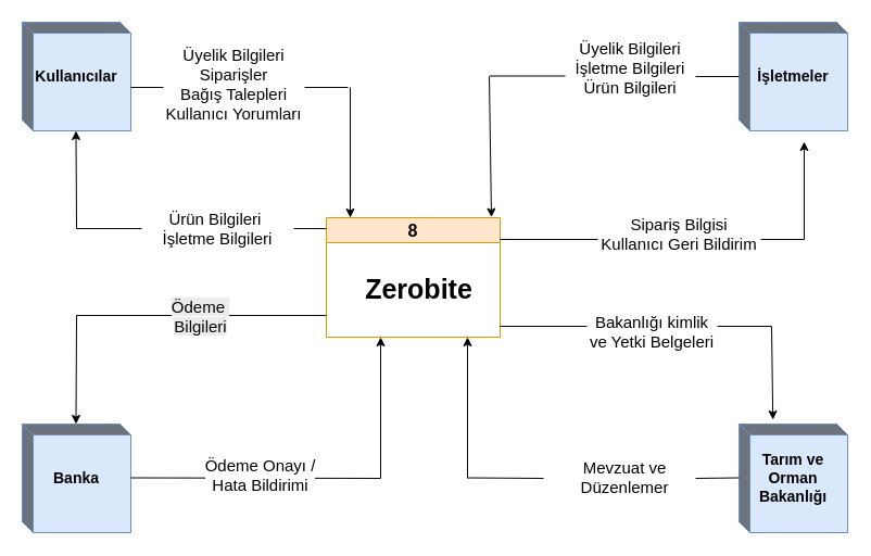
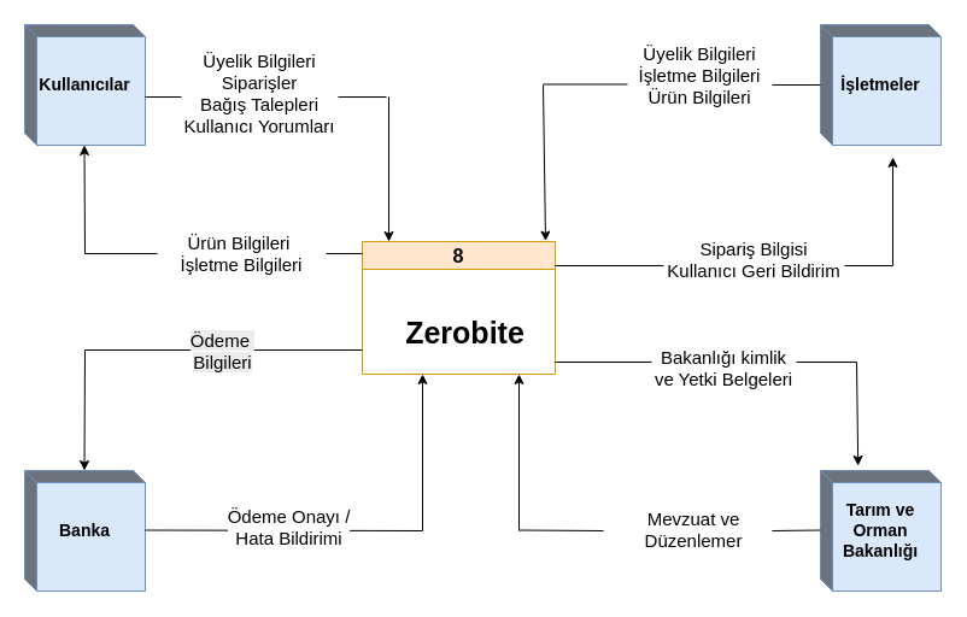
  <mxCell id="0" />
  <mxCell id="1" parent="0" />
  <mxCell id="2" value="&lt;font style=&quot;font-size: 16px;&quot;&gt;8&lt;/font&gt;" style="swimlane;whiteSpace=wrap;html=1;fillColor=#ffe6cc;strokeColor=#d79b00;startSize=23;" parent="1" vertex="1"><mxGeometry x="300" y="200" width="160" height="110" as="geometry" /></mxCell>
- <mxCell id="3" value="&lt;b&gt;&lt;font style=&quot;font-size: 25px;&quot;&gt;Zerobite&lt;/font&gt;&lt;/b&gt;" style="text;html=1;align=center;verticalAlign=middle;resizable=0;points=[];autosize=1;strokeColor=none;fillColor=none;" parent="2" vertex="1"><mxGeometry x="25" y="45" width="120" height="40" as="geometry" /></mxCell>
+ <mxCell id="3" value="&lt;b&gt;&lt;font style=&quot;font-size: 25px;&quot;&gt;Zerobite&lt;/font&gt;&lt;/b&gt;" style="text;html=1;align=center;verticalAlign=middle;resizable=0;points=[];autosize=1;strokeColor=none;fillColor=none;" parent="2" vertex="1"><mxGeometry x="25" y="55" width="120" height="40" as="geometry" /></mxCell>
  <mxCell id="4" value="&lt;font style=&quot;font-size: 14px;&quot;&gt;&lt;b style=&quot;&quot;&gt;Kullanıcılar&lt;/b&gt;&lt;/font&gt;" style="html=1;dashed=0;whiteSpace=wrap;shape=mxgraph.dfd.externalEntity;fillColor=#dae8fc;strokeColor=#6c8ebf;" parent="1" vertex="1"><mxGeometry x="20" y="20" width="100" height="100" as="geometry" /></mxCell>
  <mxCell id="5" value="&lt;font style=&quot;font-size: 14px;&quot;&gt;&lt;b&gt;İşletmeler&lt;/b&gt;&lt;/font&gt;" style="html=1;dashed=0;whiteSpace=wrap;shape=mxgraph.dfd.externalEntity;fillColor=#dae8fc;strokeColor=#6c8ebf;" parent="1" vertex="1"><mxGeometry x="680" y="20" width="100" height="100" as="geometry" /></mxCell>
  <mxCell id="6" value="&lt;font style=&quot;font-size: 14px;&quot;&gt;&lt;b&gt;Banka&lt;/b&gt;&lt;/font&gt;" style="html=1;dashed=0;whiteSpace=wrap;shape=mxgraph.dfd.externalEntity;fillColor=#dae8fc;strokeColor=#6c8ebf;" parent="1" vertex="1"><mxGeometry x="20" y="390" width="100" height="100" as="geometry" /></mxCell>
  <mxCell id="7" value="&lt;b&gt;&lt;font style=&quot;font-size: 14px;&quot;&gt;Tarım ve Orman Bakanlığı&lt;/font&gt;&lt;/b&gt;" style="html=1;dashed=0;whiteSpace=wrap;shape=mxgraph.dfd.externalEntity;fillColor=#dae8fc;strokeColor=#6c8ebf;" parent="1" vertex="1"><mxGeometry x="680" y="390" width="100" height="100" as="geometry" /></mxCell>
  <mxCell id="8" value="" style="endArrow=none;html=1;rounded=0;" parent="1" edge="1"><mxGeometry relative="1" as="geometry"><mxPoint x="640" y="70" as="sourcePoint" /><mxPoint x="680" y="70" as="targetPoint" /></mxGeometry></mxCell>
  <mxCell id="9" value="" style="endArrow=none;html=1;rounded=0;" parent="1" edge="1"><mxGeometry relative="1" as="geometry"><mxPoint x="120" y="80" as="sourcePoint" /><mxPoint x="150" y="80" as="targetPoint" /></mxGeometry></mxCell>
  <mxCell id="10" value="" style="endArrow=none;html=1;rounded=0;" parent="1" edge="1"><mxGeometry relative="1" as="geometry"><mxPoint x="280" y="80" as="sourcePoint" /><mxPoint x="320" y="80" as="targetPoint" /></mxGeometry></mxCell>
  <mxCell id="11" value="" style="endArrow=none;html=1;rounded=0;" parent="1" edge="1"><mxGeometry relative="1" as="geometry"><mxPoint x="640" y="440" as="sourcePoint" /><mxPoint x="680" y="439.5" as="targetPoint" /></mxGeometry></mxCell>
  <mxCell id="12" value="&lt;br&gt;&lt;div&gt;&lt;span style=&quot;font-size: 15px;&quot;&gt;&lt;br&gt;&lt;/span&gt;&lt;/div&gt;" style="edgeLabel;html=1;align=center;verticalAlign=middle;resizable=0;points=[];" parent="11" vertex="1" connectable="0"><mxGeometry x="0.042" y="-1" relative="1" as="geometry"><mxPoint as="offset" /></mxGeometry></mxCell>
  <mxCell id="13" value="" style="endArrow=none;html=1;rounded=0;" parent="1" edge="1"><mxGeometry relative="1" as="geometry"><mxPoint x="120" y="439.5" as="sourcePoint" /><mxPoint x="350" y="440" as="targetPoint" /></mxGeometry></mxCell>
  <mxCell id="14" value="Text" style="edgeLabel;html=1;align=center;verticalAlign=middle;resizable=0;points=[];" parent="13" vertex="1" connectable="0"><mxGeometry x="-0.016" y="2" relative="1" as="geometry"><mxPoint as="offset" /></mxGeometry></mxCell>
  <mxCell id="15" value="&lt;font style=&quot;font-size: 15px;&quot;&gt;Ödeme Onayı /&lt;/font&gt;&lt;div&gt;&lt;font style=&quot;font-size: 15px;&quot;&gt;Hata Bildirimi&lt;/font&gt;&lt;/div&gt;" style="edgeLabel;html=1;align=center;verticalAlign=middle;resizable=0;points=[];" parent="13" vertex="1" connectable="0"><mxGeometry x="0.028" y="3" relative="1" as="geometry"><mxPoint as="offset" /></mxGeometry></mxCell>
  <mxCell id="16" value="" style="endArrow=none;html=1;rounded=0;" parent="1" edge="1"><mxGeometry relative="1" as="geometry"><mxPoint x="70" y="290" as="sourcePoint" /><mxPoint x="300" y="290" as="targetPoint" /></mxGeometry></mxCell>
  <mxCell id="17" value="&lt;span style=&quot;font-size: 15px; text-wrap-mode: wrap; background-color: rgb(236, 236, 236);&quot;&gt;Ödeme&amp;nbsp;&lt;/span&gt;&lt;div&gt;&lt;span style=&quot;font-size: 15px; text-wrap-mode: wrap; background-color: rgb(236, 236, 236);&quot;&gt;Bilgileri&lt;/span&gt;&lt;/div&gt;" style="edgeLabel;html=1;align=center;verticalAlign=middle;resizable=0;points=[];" parent="16" vertex="1" connectable="0"><mxGeometry x="-0.016" relative="1" as="geometry"><mxPoint as="offset" /></mxGeometry></mxCell>
  <mxCell id="18" value="" style="endArrow=none;html=1;rounded=0;" parent="1" edge="1"><mxGeometry relative="1" as="geometry"><mxPoint x="450" y="69.5" as="sourcePoint" /><mxPoint x="520" y="69.5" as="targetPoint" /></mxGeometry></mxCell>
  <mxCell id="19" value="" style="endArrow=classic;html=1;rounded=0;" parent="1" edge="1"><mxGeometry width="50" height="50" relative="1" as="geometry"><mxPoint x="322" y="80" as="sourcePoint" /><mxPoint x="322" y="200" as="targetPoint" /></mxGeometry></mxCell>
  <mxCell id="20" value="" style="endArrow=classic;html=1;rounded=0;entryX=0.95;entryY=-0.004;entryDx=0;entryDy=0;entryPerimeter=0;" parent="1" target="2" edge="1"><mxGeometry width="50" height="50" relative="1" as="geometry"><mxPoint x="450" y="70" as="sourcePoint" /><mxPoint x="450" y="180" as="targetPoint" /></mxGeometry></mxCell>
  <mxCell id="21" value="&lt;font style=&quot;font-size: 15px;&quot;&gt;Üyelik Bilgileri&lt;/font&gt;&lt;div&gt;&lt;font style=&quot;font-size: 15px;&quot;&gt;Siparişler&lt;/font&gt;&lt;/div&gt;&lt;div&gt;&lt;font style=&quot;font-size: 15px;&quot;&gt;Bağış Talepleri&lt;/font&gt;&lt;/div&gt;&lt;div&gt;&lt;font style=&quot;font-size: 15px;&quot;&gt;Kullanıcı Yorumları&lt;/font&gt;&lt;/div&gt;" style="text;html=1;align=center;verticalAlign=middle;whiteSpace=wrap;rounded=0;" parent="1" vertex="1"><mxGeometry x="150" y="33.75" width="130" height="86.25" as="geometry" /></mxCell>
  <mxCell id="22" value="&lt;font style=&quot;font-size: 15px;&quot;&gt;Üyelik Bilgileri&lt;/font&gt;&lt;div&gt;&lt;span style=&quot;font-size: 15px;&quot;&gt;İşletme Bilgileri&lt;/span&gt;&lt;/div&gt;&lt;div&gt;&lt;div&gt;&lt;font style=&quot;font-size: 15px;&quot;&gt;Ürün Bilgileri&lt;/font&gt;&lt;/div&gt;&lt;div&gt;&lt;br&gt;&lt;/div&gt;&lt;/div&gt;" style="text;html=1;align=center;verticalAlign=middle;whiteSpace=wrap;rounded=0;" parent="1" vertex="1"><mxGeometry x="520" y="33.75" width="120" height="72.5" as="geometry" /></mxCell>
  <mxCell id="23" value="" style="endArrow=classic;html=1;rounded=0;" parent="1" edge="1"><mxGeometry width="50" height="50" relative="1" as="geometry"><mxPoint x="70" y="290" as="sourcePoint" /><mxPoint x="69.5" y="390" as="targetPoint" /></mxGeometry></mxCell>
  <mxCell id="24" value="" style="endArrow=classic;html=1;rounded=0;" parent="1" edge="1"><mxGeometry width="50" height="50" relative="1" as="geometry"><mxPoint x="350" y="440" as="sourcePoint" /><mxPoint x="350" y="310" as="targetPoint" /></mxGeometry></mxCell>
  <mxCell id="25" value="" style="endArrow=classic;html=1;rounded=0;" parent="1" edge="1"><mxGeometry width="50" height="50" relative="1" as="geometry"><mxPoint x="430" y="440" as="sourcePoint" /><mxPoint x="430" y="310" as="targetPoint" /></mxGeometry></mxCell>
  <mxCell id="26" value="" style="endArrow=classic;html=1;rounded=0;" parent="1" edge="1"><mxGeometry width="50" height="50" relative="1" as="geometry"><mxPoint x="70" y="210" as="sourcePoint" /><mxPoint x="69.5" y="120" as="targetPoint" /></mxGeometry></mxCell>
  <mxCell id="27" value="" style="endArrow=none;html=1;rounded=0;" parent="1" edge="1"><mxGeometry width="50" height="50" relative="1" as="geometry"><mxPoint x="270" y="210" as="sourcePoint" /><mxPoint x="300" y="210" as="targetPoint" /><Array as="points"><mxPoint x="300" y="210" /></Array></mxGeometry></mxCell>
  <mxCell id="28" value="" style="endArrow=none;html=1;rounded=0;" parent="1" edge="1"><mxGeometry width="50" height="50" relative="1" as="geometry"><mxPoint x="460" y="300" as="sourcePoint" /><mxPoint x="540" y="300" as="targetPoint" /><Array as="points" /></mxGeometry></mxCell>
  <mxCell id="29" value="" style="endArrow=classic;html=1;rounded=0;entryX=0.312;entryY=-0.04;entryDx=0;entryDy=0;entryPerimeter=0;" parent="1" target="7" edge="1"><mxGeometry width="50" height="50" relative="1" as="geometry"><mxPoint x="710" y="300" as="sourcePoint" /><mxPoint x="760" y="250" as="targetPoint" /></mxGeometry></mxCell>
  <mxCell id="30" value="" style="endArrow=classic;html=1;rounded=0;" parent="1" edge="1"><mxGeometry width="50" height="50" relative="1" as="geometry"><mxPoint x="740" y="220" as="sourcePoint" /><mxPoint x="740" y="130" as="targetPoint" /></mxGeometry></mxCell>
  <mxCell id="31" value="" style="endArrow=none;html=1;rounded=0;" parent="1" edge="1"><mxGeometry width="50" height="50" relative="1" as="geometry"><mxPoint x="700" y="220" as="sourcePoint" /><mxPoint x="740" y="220" as="targetPoint" /></mxGeometry></mxCell>
  <mxCell id="32" value="" style="endArrow=none;html=1;rounded=0;" edge="1" parent="1"><mxGeometry width="50" height="50" relative="1" as="geometry"><mxPoint x="430" y="439.5" as="sourcePoint" /><mxPoint x="500" y="440" as="targetPoint" /></mxGeometry></mxCell>
  <mxCell id="33" value="" style="endArrow=none;html=1;rounded=0;" edge="1" parent="1"><mxGeometry width="50" height="50" relative="1" as="geometry"><mxPoint x="70" y="210" as="sourcePoint" /><mxPoint x="130" y="210" as="targetPoint" /></mxGeometry></mxCell>
  <mxCell id="34" value="" style="endArrow=none;html=1;rounded=0;" edge="1" parent="1"><mxGeometry width="50" height="50" relative="1" as="geometry"><mxPoint x="460" y="220" as="sourcePoint" /><mxPoint x="550" y="220" as="targetPoint" /></mxGeometry></mxCell>
  <mxCell id="35" value="&lt;font style=&quot;font-size: 15px;&quot;&gt;Sipariş Bilgisi&lt;/font&gt;&lt;div&gt;&lt;font style=&quot;font-size: 15px;&quot;&gt;Kullanıcı Geri Bildirim&lt;/font&gt;&lt;/div&gt;" style="text;html=1;align=center;verticalAlign=middle;whiteSpace=wrap;rounded=0;" vertex="1" parent="1"><mxGeometry x="550" y="190" width="150" height="50" as="geometry" /></mxCell>
  <mxCell id="36" value="&lt;font style=&quot;font-size: 15px;&quot;&gt;Ürün Bilgileri&amp;nbsp;&lt;/font&gt;&lt;div&gt;&lt;font style=&quot;font-size: 15px;&quot;&gt;İşletme Bilgileri&lt;/font&gt;&lt;/div&gt;" style="text;html=1;align=center;verticalAlign=middle;whiteSpace=wrap;rounded=0;" vertex="1" parent="1"><mxGeometry x="130" y="170" width="140" height="80" as="geometry" /></mxCell>
  <mxCell id="37" value="" style="endArrow=none;html=1;rounded=0;" edge="1" parent="1"><mxGeometry width="50" height="50" relative="1" as="geometry"><mxPoint x="660" y="300" as="sourcePoint" /><mxPoint x="710" y="300" as="targetPoint" /></mxGeometry></mxCell>
  <mxCell id="38" value="&lt;font style=&quot;font-size: 15px;&quot;&gt;Bakanlığı kimlik ve Yetki Belgeleri&lt;/font&gt;" style="text;html=1;align=center;verticalAlign=middle;whiteSpace=wrap;rounded=0;" vertex="1" parent="1"><mxGeometry x="540" y="270" width="120" height="70" as="geometry" /></mxCell>
  <mxCell id="39" value="&lt;font style=&quot;font-size: 15px;&quot;&gt;Mevzuat ve Düzenlemer&lt;/font&gt;" style="text;html=1;align=center;verticalAlign=middle;whiteSpace=wrap;rounded=0;" vertex="1" parent="1"><mxGeometry x="510" y="417.5" width="130" height="42.5" as="geometry" /></mxCell>
